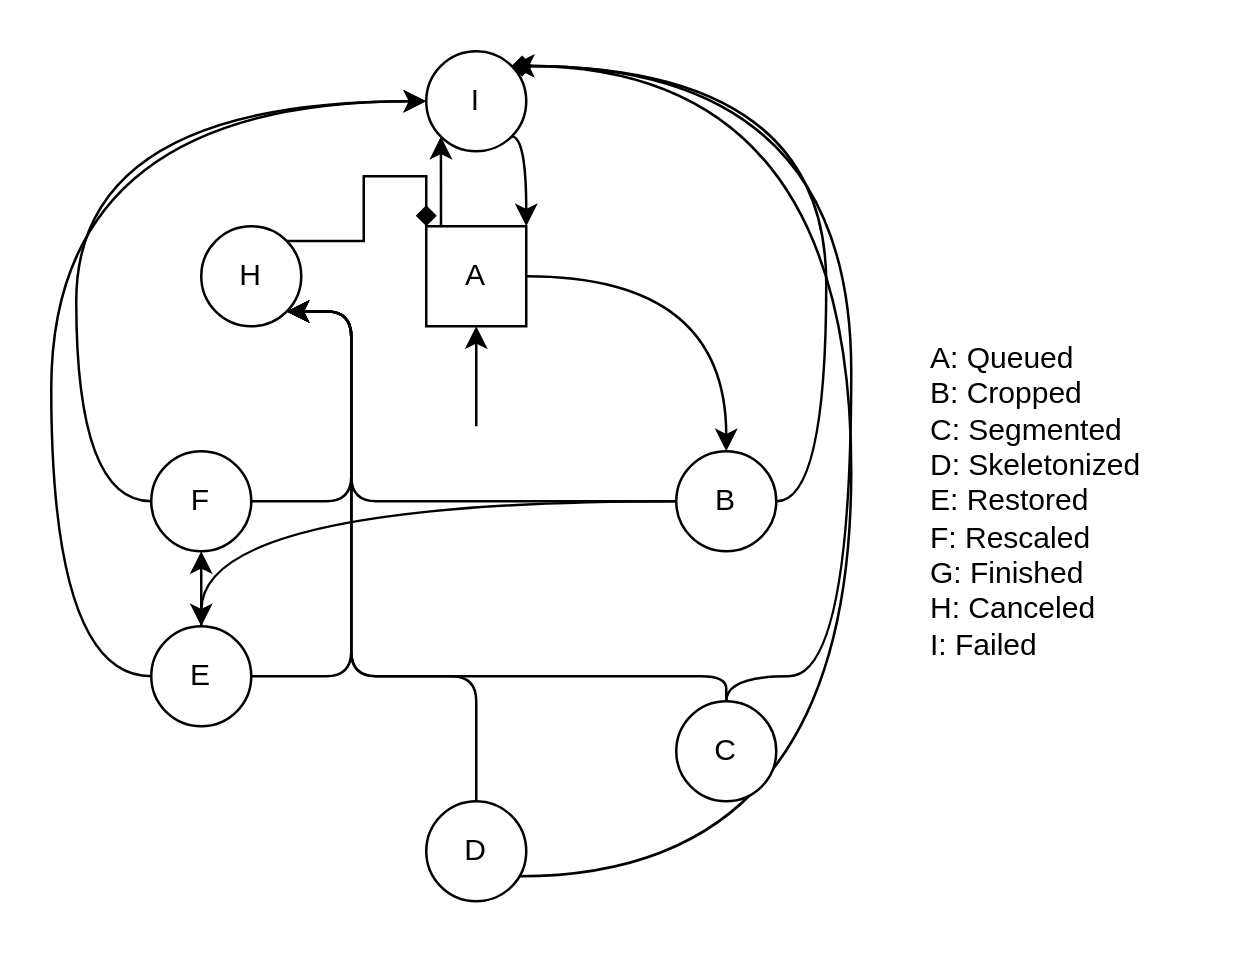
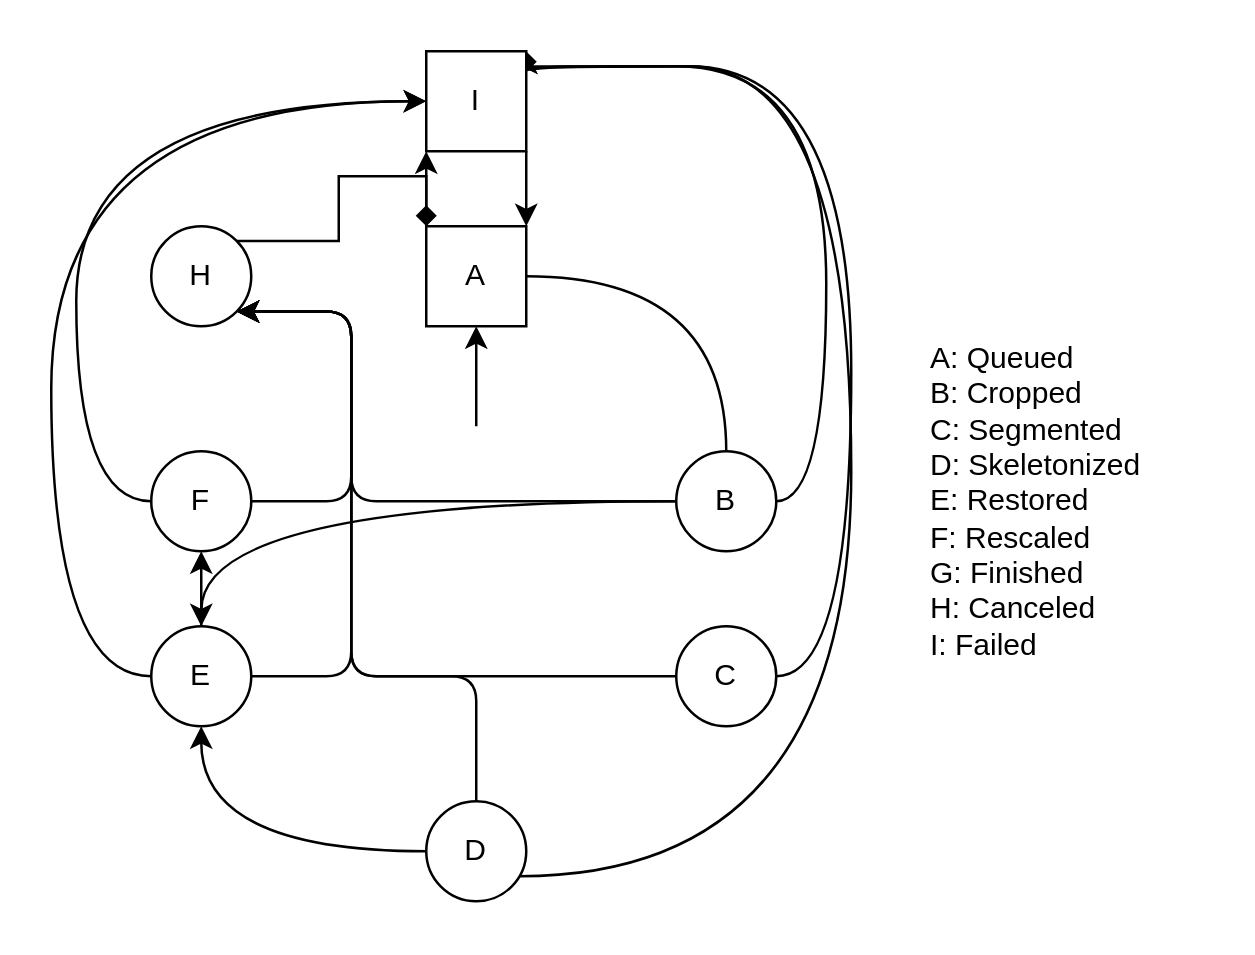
  <mxCell id="0" />
  <mxCell id="1" parent="0" />
- <mxCell id="2" style="edgeStyle=orthogonalEdgeStyle;rounded=1;orthogonalLoop=1;jettySize=auto;html=1;entryX=0.5;entryY=0;entryDx=0;entryDy=0;curved=1;" parent="1" source="4" target="12" edge="1"><mxGeometry relative="1" as="geometry"><Array as="points"><mxPoint x="290" y="110" /></Array></mxGeometry></mxCell>
+ <mxCell id="2" style="edgeStyle=orthogonalEdgeStyle;rounded=1;orthogonalLoop=1;jettySize=auto;html=1;entryX=0.5;entryY=0;entryDx=0;entryDy=0;curved=1;endArrow=none;" parent="1" source="4" target="12" edge="1"><mxGeometry relative="1" as="geometry"><Array as="points"><mxPoint x="290" y="110" /></Array></mxGeometry></mxCell>
  <mxCell id="3" style="edgeStyle=orthogonalEdgeStyle;rounded=0;orthogonalLoop=1;jettySize=auto;html=1;exitX=0;exitY=0;exitDx=0;exitDy=0;entryX=0;entryY=1;entryDx=0;entryDy=0;" parent="1" source="4" target="27" edge="1"><mxGeometry relative="1" as="geometry"><Array as="points" /></mxGeometry></mxCell>
  <mxCell id="4" value="A" style="whiteSpace=wrap;html=1;aspect=fixed;rounded=0;" parent="1" vertex="1"><mxGeometry x="170" y="90" width="40" height="40" as="geometry" /></mxCell>
+ <mxCell id="5" style="edgeStyle=orthogonalEdgeStyle;orthogonalLoop=1;jettySize=auto;html=1;entryX=0.5;entryY=1;entryDx=0;entryDy=0;curved=1;" parent="1" source="8" target="19" edge="1"><mxGeometry relative="1" as="geometry" /></mxCell>
  <mxCell id="6" style="edgeStyle=orthogonalEdgeStyle;rounded=1;orthogonalLoop=1;jettySize=auto;html=1;entryX=1;entryY=1;entryDx=0;entryDy=0;" parent="1" source="8" target="22" edge="1"><mxGeometry relative="1" as="geometry"><mxPoint x="100" y="118" as="targetPoint" /><Array as="points"><mxPoint x="190" y="270" /><mxPoint x="140" y="270" /><mxPoint x="140" y="124" /></Array></mxGeometry></mxCell>
  <mxCell id="7" style="edgeStyle=orthogonalEdgeStyle;orthogonalLoop=1;jettySize=auto;html=1;entryX=1;entryY=0;entryDx=0;entryDy=0;curved=1;" parent="1" source="8" target="27" edge="1"><mxGeometry relative="1" as="geometry"><Array as="points"><mxPoint x="340" y="350" /><mxPoint x="340" y="26" /></Array></mxGeometry></mxCell>
  <mxCell id="8" value="D" style="ellipse;whiteSpace=wrap;html=1;aspect=fixed;" parent="1" vertex="1"><mxGeometry x="170" y="320" width="40" height="40" as="geometry" /></mxCell>
  <mxCell id="9" style="edgeStyle=orthogonalEdgeStyle;orthogonalLoop=1;jettySize=auto;html=1;curved=1;" parent="1" source="12" target="19" edge="1"><mxGeometry relative="1" as="geometry" /></mxCell>
  <mxCell id="10" style="edgeStyle=orthogonalEdgeStyle;rounded=1;orthogonalLoop=1;jettySize=auto;html=1;entryX=1;entryY=1;entryDx=0;entryDy=0;" parent="1" source="12" target="22" edge="1"><mxGeometry relative="1" as="geometry"><Array as="points"><mxPoint x="140" y="200" /><mxPoint x="140" y="124" /></Array></mxGeometry></mxCell>
  <mxCell id="11" style="edgeStyle=orthogonalEdgeStyle;orthogonalLoop=1;jettySize=auto;html=1;exitX=1;exitY=0.5;exitDx=0;exitDy=0;entryX=1;entryY=0;entryDx=0;entryDy=0;curved=1;" parent="1" source="12" target="27" edge="1"><mxGeometry relative="1" as="geometry"><Array as="points"><mxPoint x="330" y="200" /><mxPoint x="330" y="26" /></Array></mxGeometry></mxCell>
  <mxCell id="12" value="B" style="ellipse;whiteSpace=wrap;html=1;aspect=fixed;" parent="1" vertex="1"><mxGeometry x="270" y="180" width="40" height="40" as="geometry" /></mxCell>
  <mxCell id="13" style="edgeStyle=orthogonalEdgeStyle;rounded=1;orthogonalLoop=1;jettySize=auto;html=1;entryX=1;entryY=1;entryDx=0;entryDy=0;" parent="1" source="15" target="22" edge="1"><mxGeometry relative="1" as="geometry"><Array as="points"><mxPoint x="140" y="270" /><mxPoint x="140" y="124" /></Array></mxGeometry></mxCell>
  <mxCell id="14" style="edgeStyle=orthogonalEdgeStyle;orthogonalLoop=1;jettySize=auto;html=1;entryX=1;entryY=0;entryDx=0;entryDy=0;curved=1;endArrow=diamond;" parent="1" source="15" target="27" edge="1"><mxGeometry relative="1" as="geometry"><Array as="points"><mxPoint x="340" y="270" /><mxPoint x="340" y="26" /></Array></mxGeometry></mxCell>
- <mxCell id="15" value="C" style="ellipse;whiteSpace=wrap;html=1;aspect=fixed;" parent="1" vertex="1"><mxGeometry x="270" y="280" width="40" height="40" as="geometry" /></mxCell>
+ <mxCell id="15" value="C" style="ellipse;whiteSpace=wrap;html=1;aspect=fixed;" parent="1" vertex="1"><mxGeometry x="270" y="250" width="40" height="40" as="geometry" /></mxCell>
  <mxCell id="16" style="edgeStyle=orthogonalEdgeStyle;orthogonalLoop=1;jettySize=auto;html=1;entryX=0.5;entryY=1;entryDx=0;entryDy=0;curved=1;" parent="1" source="19" target="25" edge="1"><mxGeometry relative="1" as="geometry" /></mxCell>
  <mxCell id="17" style="edgeStyle=orthogonalEdgeStyle;rounded=1;orthogonalLoop=1;jettySize=auto;html=1;entryX=1;entryY=1;entryDx=0;entryDy=0;exitX=0;exitY=0.5;exitDx=0;exitDy=0;" parent="1" source="25" target="22" edge="1"><mxGeometry relative="1" as="geometry"><Array as="points"><mxPoint x="140" y="200" /><mxPoint x="140" y="124" /></Array></mxGeometry></mxCell>
  <mxCell id="18" style="edgeStyle=orthogonalEdgeStyle;orthogonalLoop=1;jettySize=auto;html=1;entryX=0;entryY=0.5;entryDx=0;entryDy=0;curved=1;" parent="1" source="19" target="27" edge="1"><mxGeometry relative="1" as="geometry"><Array as="points"><mxPoint x="20" y="270" /><mxPoint x="20" y="40" /></Array></mxGeometry></mxCell>
  <mxCell id="19" value="E" style="ellipse;whiteSpace=wrap;html=1;aspect=fixed;" parent="1" vertex="1"><mxGeometry x="60" y="250" width="40" height="40" as="geometry" /></mxCell>
  <mxCell id="20" value="A: Queued&lt;br&gt;B: Cropped&lt;br&gt;C: Segmented&lt;br&gt;D: Skeletonized&lt;br&gt;E: Restored&lt;br&gt;F: Rescaled&lt;br&gt;G: Finished&lt;br&gt;H: Canceled&lt;br&gt;I: Failed" style="text;html=1;align=left;verticalAlign=middle;resizable=0;points=[];autosize=1;strokeColor=none;fillColor=none;" parent="1" vertex="1"><mxGeometry x="370" y="130" width="110" height="140" as="geometry" /></mxCell>
  <mxCell id="21" style="edgeStyle=orthogonalEdgeStyle;rounded=0;orthogonalLoop=1;jettySize=auto;html=1;exitX=1;exitY=0;exitDx=0;exitDy=0;entryX=0;entryY=0;entryDx=0;entryDy=0;endArrow=diamond;" parent="1" source="22" target="4" edge="1"><mxGeometry relative="1" as="geometry" /></mxCell>
- <mxCell id="22" value="H" style="ellipse;whiteSpace=wrap;html=1;aspect=fixed;" parent="1" vertex="1"><mxGeometry x="80" y="90" width="40" height="40" as="geometry" /></mxCell>
+ <mxCell id="22" value="H" style="ellipse;whiteSpace=wrap;html=1;aspect=fixed;" parent="1" vertex="1"><mxGeometry x="60" y="90" width="40" height="40" as="geometry" /></mxCell>
  <mxCell id="23" value="" style="edgeStyle=orthogonalEdgeStyle;rounded=1;orthogonalLoop=1;jettySize=auto;html=1;entryX=1;entryY=1;entryDx=0;entryDy=0;" parent="1" source="19" target="22" edge="1"><mxGeometry relative="1" as="geometry"><mxPoint x="80" y="250" as="sourcePoint" /><mxPoint x="110" y="150" as="targetPoint" /><Array as="points"><mxPoint x="140" y="270" /><mxPoint x="140" y="124" /></Array></mxGeometry></mxCell>
  <mxCell id="24" style="edgeStyle=orthogonalEdgeStyle;orthogonalLoop=1;jettySize=auto;html=1;entryX=0;entryY=0.5;entryDx=0;entryDy=0;curved=1;" parent="1" source="25" target="27" edge="1"><mxGeometry relative="1" as="geometry"><Array as="points"><mxPoint x="30" y="200" /><mxPoint x="30" y="40" /></Array></mxGeometry></mxCell>
  <mxCell id="25" value="F" style="ellipse;whiteSpace=wrap;html=1;aspect=fixed;" parent="1" vertex="1"><mxGeometry x="60" y="180" width="40" height="40" as="geometry" /></mxCell>
  <mxCell id="26" style="edgeStyle=orthogonalEdgeStyle;orthogonalLoop=1;jettySize=auto;html=1;exitX=1;exitY=1;exitDx=0;exitDy=0;entryX=1;entryY=0;entryDx=0;entryDy=0;curved=1;" parent="1" source="27" target="4" edge="1"><mxGeometry relative="1" as="geometry" /></mxCell>
- <mxCell id="27" value="I" style="ellipse;whiteSpace=wrap;html=1;aspect=fixed;" parent="1" vertex="1"><mxGeometry x="170" y="20" width="40" height="40" as="geometry" /></mxCell>
+ <mxCell id="27" value="I" style="whiteSpace=wrap;html=1;aspect=fixed;rounded=0;" parent="1" vertex="1"><mxGeometry x="170" y="20" width="40" height="40" as="geometry" /></mxCell>
  <mxCell id="28" value="" style="endArrow=classic;html=1;rounded=0;entryX=0.5;entryY=1;entryDx=0;entryDy=0;" parent="1" target="4" edge="1"><mxGeometry width="50" height="50" relative="1" as="geometry"><mxPoint x="190" y="170" as="sourcePoint" /><mxPoint x="320" y="180" as="targetPoint" /><Array as="points" /></mxGeometry></mxCell>
